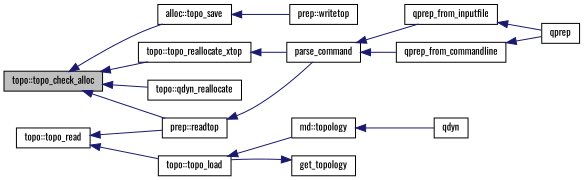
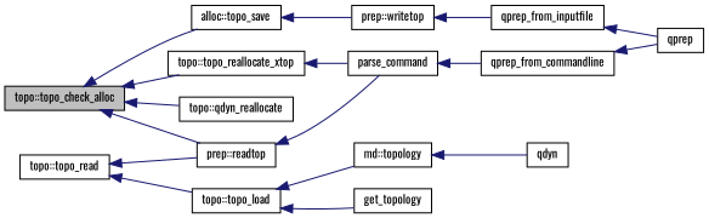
  digraph {
    fontname=Oswald
    rankdir=LR
    node [color=black fillcolor=white fontname=Oswald fontsize=10 shape=record style=filled]
    edge [color=midnightblue dir=back fontname=Oswald fontsize=10 labelfontname=Helvetica labelfontsize=10 style=solid]
    n1 [fillcolor=grey75 fontcolor=black height=0.2 label="topo::topo_check_alloc" width=0.4]
    n2 [height=0.2 label="topo::qdyn_reallocate" width=0.4]
    n3 [height=0.2 label="topo::topo_reallocate_xtop" width=0.4]
    n4 [height=0.2 label="alloc::topo_save" width=0.4]
    n5 [height=0.2 label="prep::readtop" width=0.4]
    n6 [height=0.2 label="topo::topo_read" width=0.4]
    n7 [height=0.2 label="topo::topo_load" width=0.4]
    n8 [height=0.2 label=parse_command width=0.4]
    n9 [height=0.2 label="prep::writetop" width=0.4]
    n10 [height=0.2 label="md::topology" width=0.4]
    n11 [height=0.2 label=get_topology width=0.4]
    n12 [height=0.2 label=qprep_from_commandline width=0.4]
    n13 [height=0.2 label=qprep_from_inputfile width=0.4]
    n14 [height=0.2 label=qprep width=0.4]
    n15 [height=0.2 label=qdyn width=0.4]
    n1 -> n2
    n1 -> n3
    n1 -> n4
    n1 -> n5
    n3 -> n8
    n4 -> n9
    n5 -> n8
    n6 -> n5
    n6 -> n7
    n7 -> n10
-   n11 -> n7
+   n7 -> n11
    n8 -> n12
-   n8 -> n13
+   n9 -> n13
    n10 -> n15
    n12 -> n14
    n13 -> n14
  }
